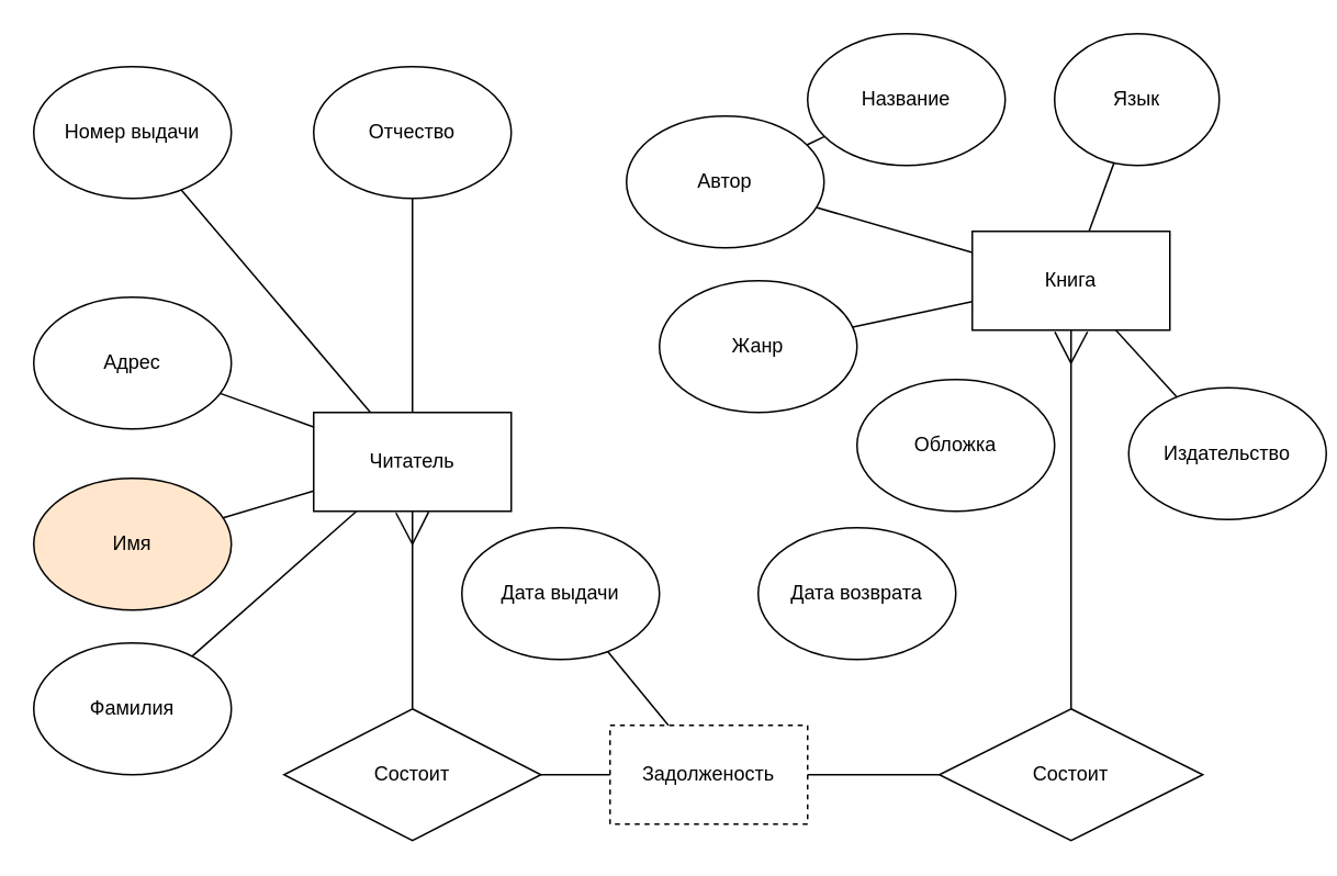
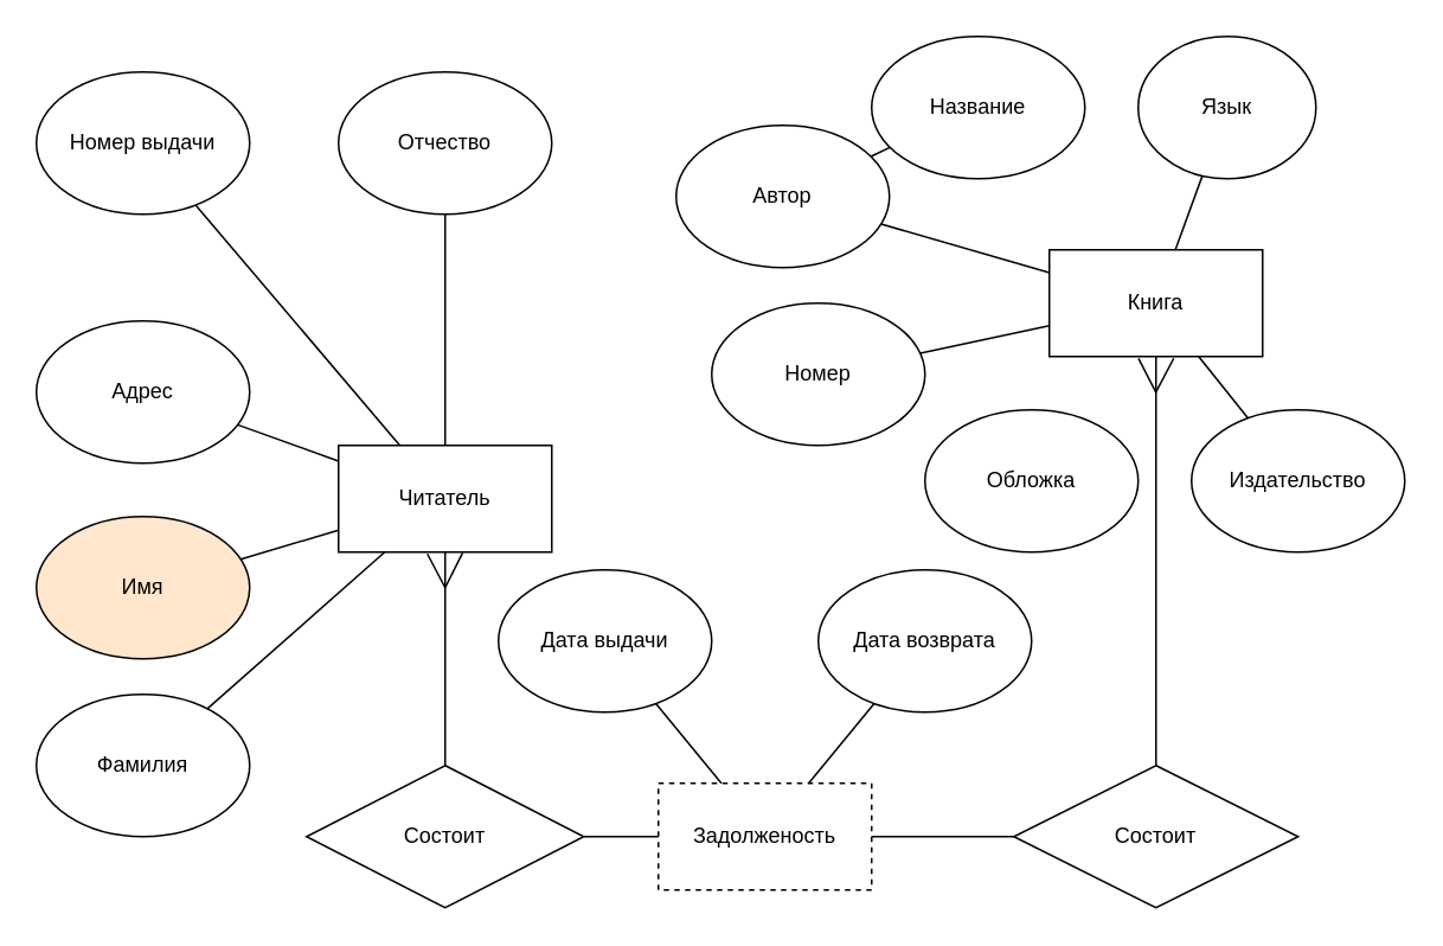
  <mxCell id="0" />
  <mxCell id="1" parent="0" />
  <mxCell id="2" value="Читатель" style="rounded=0;whiteSpace=wrap;html=1;" vertex="1" parent="1"><mxGeometry x="190" y="250" width="120" height="60" as="geometry" /></mxCell>
  <mxCell id="3" value="Книга" style="rounded=0;whiteSpace=wrap;html=1;" vertex="1" parent="1"><mxGeometry x="590" y="140" width="120" height="60" as="geometry" /></mxCell>
  <mxCell id="4" value="Задолженость" style="rounded=0;whiteSpace=wrap;html=1;dashed=1;" vertex="1" parent="1"><mxGeometry x="370" y="440" width="120" height="60" as="geometry" /></mxCell>
  <mxCell id="5" value="Фамилия" style="ellipse;whiteSpace=wrap;html=1;" vertex="1" parent="1"><mxGeometry x="20" y="390" width="120" height="80" as="geometry" /></mxCell>
  <mxCell id="6" value="Имя" style="ellipse;whiteSpace=wrap;html=1;fillColor=#ffe6cc;" vertex="1" parent="1"><mxGeometry x="20" y="290" width="120" height="80" as="geometry" /></mxCell>
  <mxCell id="7" value="Отчество" style="ellipse;whiteSpace=wrap;html=1;" vertex="1" parent="1"><mxGeometry x="190" y="40" width="120" height="80" as="geometry" /></mxCell>
  <mxCell id="8" value="Адрес" style="ellipse;whiteSpace=wrap;html=1;" vertex="1" parent="1"><mxGeometry x="20" y="180" width="120" height="80" as="geometry" /></mxCell>
  <mxCell id="9" value="Номер выдачи" style="ellipse;whiteSpace=wrap;html=1;" vertex="1" parent="1"><mxGeometry x="20" y="40" width="120" height="80" as="geometry" /></mxCell>
  <mxCell id="10" value="" style="endArrow=none;html=1;" edge="1" parent="1" source="2" target="7"><mxGeometry width="50" height="50" relative="1" as="geometry"><mxPoint x="390" y="540" as="sourcePoint" /><mxPoint x="440" y="490" as="targetPoint" /></mxGeometry></mxCell>
  <mxCell id="11" value="" style="endArrow=none;html=1;" edge="1" parent="1" source="5" target="2"><mxGeometry width="50" height="50" relative="1" as="geometry"><mxPoint x="390" y="540" as="sourcePoint" /><mxPoint x="440" y="490" as="targetPoint" /></mxGeometry></mxCell>
  <mxCell id="12" value="" style="endArrow=none;html=1;" edge="1" parent="1" source="6" target="2"><mxGeometry width="50" height="50" relative="1" as="geometry"><mxPoint x="390" y="540" as="sourcePoint" /><mxPoint x="440" y="490" as="targetPoint" /></mxGeometry></mxCell>
  <mxCell id="13" value="" style="endArrow=none;html=1;" edge="1" parent="1" source="8" target="2"><mxGeometry width="50" height="50" relative="1" as="geometry"><mxPoint x="390" y="540" as="sourcePoint" /><mxPoint x="440" y="490" as="targetPoint" /></mxGeometry></mxCell>
  <mxCell id="14" value="" style="endArrow=none;html=1;" edge="1" parent="1" source="2" target="9"><mxGeometry width="50" height="50" relative="1" as="geometry"><mxPoint x="350" y="270" as="sourcePoint" /><mxPoint x="400" y="220" as="targetPoint" /></mxGeometry></mxCell>
  <mxCell id="15" value="Дата выдачи" style="ellipse;whiteSpace=wrap;html=1;" vertex="1" parent="1"><mxGeometry x="280" y="320" width="120" height="80" as="geometry" /></mxCell>
  <mxCell id="16" value="Состоит" style="rhombus;whiteSpace=wrap;html=1;" vertex="1" parent="1"><mxGeometry x="172" y="430" width="156" height="80" as="geometry" /></mxCell>
  <mxCell id="17" value="" style="endArrow=none;html=1;" edge="1" parent="1" source="2" target="16"><mxGeometry width="50" height="50" relative="1" as="geometry"><mxPoint x="390" y="540" as="sourcePoint" /><mxPoint x="440" y="490" as="targetPoint" /></mxGeometry></mxCell>
  <mxCell id="18" value="" style="endArrow=none;html=1;" edge="1" parent="1" source="4" target="16"><mxGeometry width="50" height="50" relative="1" as="geometry"><mxPoint x="390" y="540" as="sourcePoint" /><mxPoint x="440" y="490" as="targetPoint" /></mxGeometry></mxCell>
  <mxCell id="19" value="Состоит" style="rhombus;whiteSpace=wrap;html=1;" vertex="1" parent="1"><mxGeometry x="570" y="430" width="160" height="80" as="geometry" /></mxCell>
  <mxCell id="20" value="" style="endArrow=none;html=1;" edge="1" parent="1" source="4" target="19"><mxGeometry width="50" height="50" relative="1" as="geometry"><mxPoint x="390" y="540" as="sourcePoint" /><mxPoint x="440" y="490" as="targetPoint" /></mxGeometry></mxCell>
  <mxCell id="21" value="" style="endArrow=none;html=1;" edge="1" parent="1" source="19" target="3"><mxGeometry width="50" height="50" relative="1" as="geometry"><mxPoint x="692" y="480" as="sourcePoint" /><mxPoint x="760" y="610" as="targetPoint" /></mxGeometry></mxCell>
  <mxCell id="22" value="Дата возврата" style="ellipse;whiteSpace=wrap;html=1;" vertex="1" parent="1"><mxGeometry x="460" y="320" width="120" height="80" as="geometry" /></mxCell>
  <mxCell id="23" value="" style="endArrow=none;html=1;" edge="1" parent="1" source="15" target="4"><mxGeometry width="50" height="50" relative="1" as="geometry"><mxPoint x="390" y="540" as="sourcePoint" /><mxPoint x="440" y="490" as="targetPoint" /></mxGeometry></mxCell>
+ <mxCell id="24" value="" style="endArrow=none;html=1;" edge="1" parent="1" source="22" target="4"><mxGeometry width="50" height="50" relative="1" as="geometry"><mxPoint x="390" y="540" as="sourcePoint" /><mxPoint x="440" y="490" as="targetPoint" /></mxGeometry></mxCell>
  <mxCell id="25" value="Обложка" style="ellipse;whiteSpace=wrap;html=1;" vertex="1" parent="1"><mxGeometry x="520" y="230" width="120" height="80" as="geometry" /></mxCell>
- <mxCell id="26" value="Издательство" style="ellipse;whiteSpace=wrap;html=1;" vertex="1" parent="1"><mxGeometry x="685" y="235" width="120" height="80" as="geometry" /></mxCell>
- <mxCell id="27" value="Жанр" style="ellipse;whiteSpace=wrap;html=1;" vertex="1" parent="1"><mxGeometry x="400" y="170" width="120" height="80" as="geometry" /></mxCell>
+ <mxCell id="26" value="Издательство" style="ellipse;whiteSpace=wrap;html=1;" vertex="1" parent="1"><mxGeometry x="670" y="230" width="120" height="80" as="geometry" /></mxCell>
+ <mxCell id="27" value="Номер" style="ellipse;whiteSpace=wrap;html=1;" vertex="1" parent="1"><mxGeometry x="400" y="170" width="120" height="80" as="geometry" /></mxCell>
  <mxCell id="28" value="Язык" style="ellipse;whiteSpace=wrap;html=1;" vertex="1" parent="1"><mxGeometry x="640" y="20" width="100" height="80" as="geometry" /></mxCell>
  <mxCell id="29" value="Название" style="ellipse;whiteSpace=wrap;html=1;" vertex="1" parent="1"><mxGeometry x="490" width="120" height="80" as="geometry" y="20" /></mxCell>
  <mxCell id="30" value="Автор" style="ellipse;whiteSpace=wrap;html=1;" vertex="1" parent="1"><mxGeometry x="380" y="70" width="120" height="80" as="geometry" /></mxCell>
  <mxCell id="31" value="" style="endArrow=none;html=1;" edge="1" parent="1" source="30" target="3"><mxGeometry width="50" height="50" relative="1" as="geometry"><mxPoint x="540" y="400" as="sourcePoint" /><mxPoint x="590" y="350" as="targetPoint" /></mxGeometry></mxCell>
  <mxCell id="32" value="" style="endArrow=none;html=1;" edge="1" parent="1" source="29" target="30"><mxGeometry width="50" height="50" relative="1" as="geometry"><mxPoint x="540" y="400" as="sourcePoint" /><mxPoint x="590" y="350" as="targetPoint" /></mxGeometry></mxCell>
  <mxCell id="33" value="" style="endArrow=none;html=1;" edge="1" parent="1" source="28" target="3"><mxGeometry width="50" height="50" relative="1" as="geometry"><mxPoint x="540" y="400" as="sourcePoint" /><mxPoint x="590" y="350" as="targetPoint" /></mxGeometry></mxCell>
  <mxCell id="34" value="" style="endArrow=none;html=1;" edge="1" parent="1" source="27" target="3"><mxGeometry width="50" height="50" relative="1" as="geometry"><mxPoint x="540" y="400" as="sourcePoint" /><mxPoint x="590" y="350" as="targetPoint" /></mxGeometry></mxCell>
  <mxCell id="35" value="" style="endArrow=none;html=1;" edge="1" parent="1" source="26" target="3"><mxGeometry width="50" height="50" relative="1" as="geometry"><mxPoint x="540" y="400" as="sourcePoint" /><mxPoint x="590" y="350" as="targetPoint" /></mxGeometry></mxCell>
  <mxCell id="36" value="" style="endArrow=none;html=1;" edge="1" parent="1"><mxGeometry width="50" height="50" relative="1" as="geometry"><mxPoint x="250" y="330" as="sourcePoint" /><mxPoint x="240" y="311" as="targetPoint" /></mxGeometry></mxCell>
  <mxCell id="37" value="" style="endArrow=none;html=1;entryX=0.582;entryY=1.006;entryDx=0;entryDy=0;entryPerimeter=0;" edge="1" parent="1" target="2"><mxGeometry width="50" height="50" relative="1" as="geometry"><mxPoint x="250" y="330" as="sourcePoint" /><mxPoint x="340" y="280" as="targetPoint" /></mxGeometry></mxCell>
  <mxCell id="38" value="" style="endArrow=none;html=1;entryX=0.418;entryY=1.019;entryDx=0;entryDy=0;entryPerimeter=0;" edge="1" parent="1" target="3"><mxGeometry width="50" height="50" relative="1" as="geometry"><mxPoint x="649.94" y="220.12" as="sourcePoint" /><mxPoint x="631.46" y="201.32" as="targetPoint" /></mxGeometry></mxCell>
  <mxCell id="39" value="" style="endArrow=none;html=1;" edge="1" parent="1"><mxGeometry width="50" height="50" relative="1" as="geometry"><mxPoint x="649.94" y="220.12" as="sourcePoint" /><mxPoint x="660" y="201" as="targetPoint" /></mxGeometry></mxCell>
